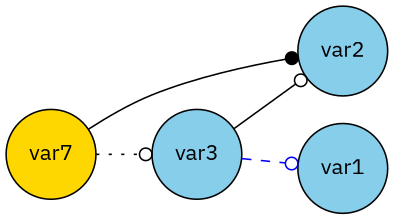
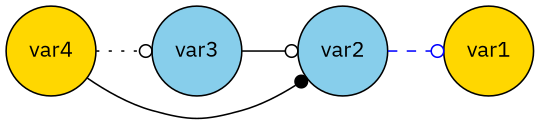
  digraph {
    fontname="IBM Plex Sans"
    rankdir=LR
    node [fillcolor=skyblue fontname="IBM Plex Sans" shape=circle style=filled]
    edge [arrowhead=odot color=black fontname="IBM Plex Sans" style=solid]
    var3
-   var4 [fillcolor=gold label=var7]
+   var4 [fillcolor=gold]
    var2
-   var1
+   var1 [fillcolor=gold]
    var3 -> var2
    var4 -> var3 [style=dotted]
    var4 -> var2 [arrowhead=dot weight=0.5]
-   var3 -> var1 [color=blue style=dashed]
+   var2 -> var1 [color=blue style=dashed]
  }
